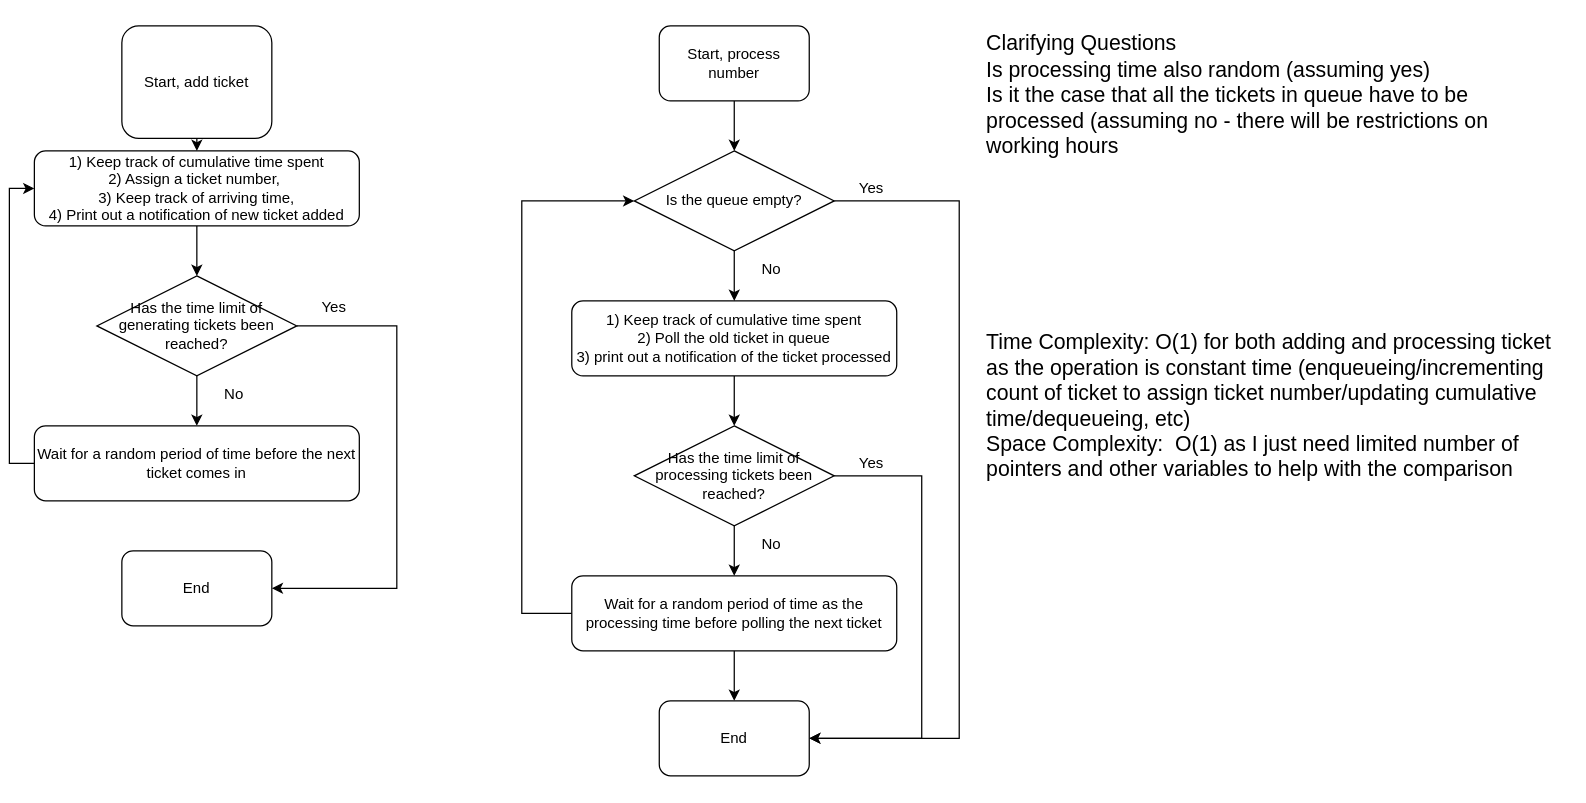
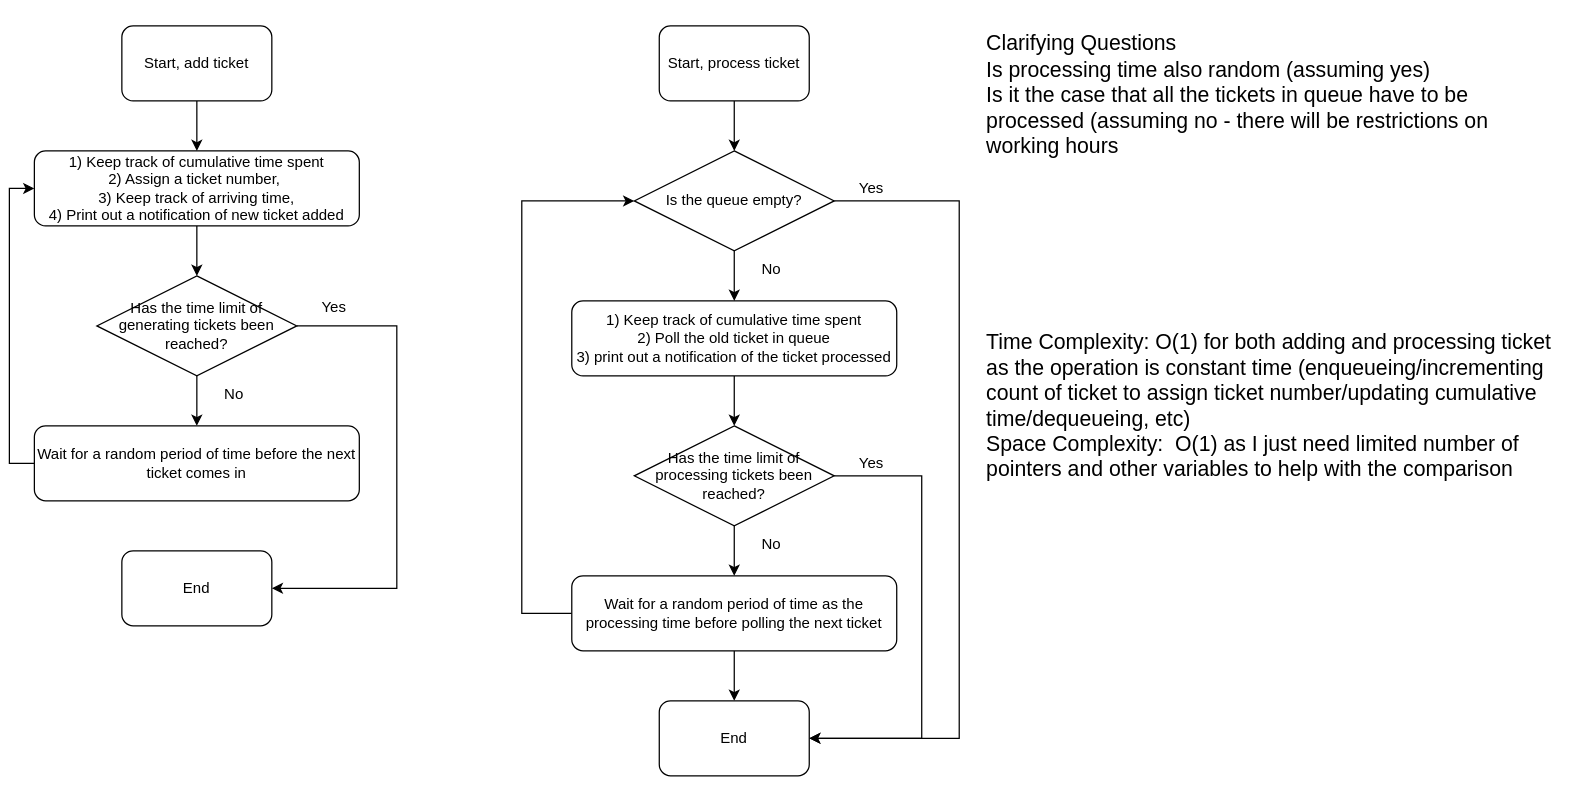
  <mxCell id="0" />
  <mxCell id="1" parent="0" />
  <mxCell id="2" style="edgeStyle=orthogonalEdgeStyle;rounded=0;orthogonalLoop=1;jettySize=auto;html=1;exitX=0.5;exitY=1;exitDx=0;exitDy=0;entryX=0.5;entryY=0;entryDx=0;entryDy=0;" edge="1" parent="1" source="3"><mxGeometry relative="1" as="geometry"><mxPoint x="150" y="120" as="targetPoint" /></mxGeometry></mxCell>
- <mxCell id="3" value="Start, add ticket" style="rounded=1;whiteSpace=wrap;html=1;" vertex="1" parent="1"><mxGeometry x="90" y="20" width="120" height="90" as="geometry" /></mxCell>
+ <mxCell id="3" value="Start, add ticket" style="rounded=1;whiteSpace=wrap;html=1;" vertex="1" parent="1"><mxGeometry x="90" y="20" width="120" height="60" as="geometry" /></mxCell>
  <mxCell id="4" value="&lt;font style=&quot;font-size: 17px;&quot;&gt;Clarifying Questions&lt;/font&gt;&lt;div style=&quot;&quot;&gt;&lt;span style=&quot;background-color: initial; font-size: 17px;&quot;&gt;Is processing time also random (assuming yes)&lt;/span&gt;&lt;/div&gt;&lt;div style=&quot;&quot;&gt;&lt;span style=&quot;background-color: initial; font-size: 17px;&quot;&gt;Is it the case that all the tickets in queue have to be processed (assuming no - there will be restrictions on working hours&lt;/span&gt;&lt;/div&gt;&lt;div style=&quot;&quot;&gt;&lt;span style=&quot;font-size: 0px; color: rgba(0, 0, 0, 0); font-family: monospace; text-wrap: nowrap; background-color: initial;&quot;&gt;Does3CmxGraphModel%3E%3Croot%3E%3CmxCell%20id%3D%220%22%2F%3E%3CmxCell%20id%3D%221%22%20parent%3D%220%22%2F%3E%3CmxCell%20id%3D%222%22%20value%3D%22%26lt%3Bspan%20style%3D%26quot%3Bfont-size%3A%2017px%3B%26quot%3B%26gt%3BTime%20Complexity%3A%20O(n)%20as%20we%20traverse%20through%20the%20list%26lt%3B%2Fspan%26gt%3B%26lt%3Bdiv%26gt%3B%26lt%3Bspan%20style%3D%26quot%3Bfont-size%3A%2017px%3B%26quot%3B%26gt%3BSpace%20Complexity%3A%26amp%3Bnbsp%3B%20O(1)%20as%20I%20just%20need%20three%20pointers%20(prev%2Fcurrent%2Fnext)%26lt%3Bbr%26gt%3B%26lt%3B%2Fspan%26gt%3B%26lt%3B%2Fdiv%26gt%3B%22%20style%3D%22text%3Bhtml%3D1%3Balign%3Dleft%3BverticalAlign%3Dmiddle%3BwhiteSpace%3Dwrap%3Brounded%3D0%3B%22%20vertex%3D%221%22%20parent%3D%221%22%3E%3CmxGeometry%20x%3D%2252%22%20y%3D%22680%22%20width%3D%22460%22%20height%3D%2285%22%20as%3D%22geometry%22%2F%3E%3C%2FmxCell%3E%3C%2Froot%3E%3C%2FmxGraphModel%3E&lt;/span&gt;&lt;/div&gt;" style="text;html=1;align=left;verticalAlign=middle;whiteSpace=wrap;rounded=0;" vertex="1" parent="1"><mxGeometry x="780" y="40" width="460" height="85" as="geometry" /></mxCell>
  <mxCell id="5" value="&lt;span style=&quot;font-size: 17px;&quot;&gt;Time Complexity: O(1) for both adding and processing ticket as the operation is constant time (enqueueing/incrementing count of ticket to assign ticket number/updating cumulative time/dequeueing, etc)&amp;nbsp;&lt;/span&gt;&lt;div&gt;&lt;span style=&quot;font-size: 17px;&quot;&gt;Space Complexity:&amp;nbsp; O(1) as I just need limited number of pointers and other variables to help with the comparison&lt;br&gt;&lt;/span&gt;&lt;/div&gt;" style="text;html=1;align=left;verticalAlign=middle;whiteSpace=wrap;rounded=0;" vertex="1" parent="1"><mxGeometry x="780" y="270" width="460" height="110" as="geometry" /></mxCell>
  <mxCell id="6" value="" style="edgeStyle=orthogonalEdgeStyle;rounded=0;orthogonalLoop=1;jettySize=auto;html=1;" edge="1" parent="1" source="7" target="10"><mxGeometry relative="1" as="geometry" /></mxCell>
  <mxCell id="7" value="&lt;span style=&quot;background-color: initial;&quot;&gt;1) Keep track of cumulative time spent&lt;/span&gt;&lt;div&gt;&lt;div&gt;2) Assign a ticket number,&amp;nbsp;&lt;/div&gt;&lt;div&gt;3) Keep track of arriving time,&lt;/div&gt;&lt;div&gt;4) Print out a notification of new ticket added&lt;/div&gt;&lt;/div&gt;" style="rounded=1;whiteSpace=wrap;html=1;" vertex="1" parent="1"><mxGeometry x="20" y="120" width="260" height="60" as="geometry" /></mxCell>
  <mxCell id="8" value="" style="edgeStyle=orthogonalEdgeStyle;rounded=0;orthogonalLoop=1;jettySize=auto;html=1;" edge="1" parent="1" source="10" target="12"><mxGeometry relative="1" as="geometry" /></mxCell>
  <mxCell id="9" style="edgeStyle=orthogonalEdgeStyle;rounded=0;orthogonalLoop=1;jettySize=auto;html=1;exitX=1;exitY=0.5;exitDx=0;exitDy=0;entryX=1;entryY=0.5;entryDx=0;entryDy=0;" edge="1" parent="1" source="10" target="13"><mxGeometry relative="1" as="geometry"><Array as="points"><mxPoint x="310" y="260" /><mxPoint x="310" y="470" /></Array></mxGeometry></mxCell>
  <mxCell id="10" value="Has the time limit of generating tickets been reached?" style="rhombus;whiteSpace=wrap;html=1;" vertex="1" parent="1"><mxGeometry x="70" y="220" width="160" height="80" as="geometry" /></mxCell>
  <mxCell id="11" style="edgeStyle=orthogonalEdgeStyle;rounded=0;orthogonalLoop=1;jettySize=auto;html=1;exitX=0;exitY=0.5;exitDx=0;exitDy=0;entryX=0;entryY=0.5;entryDx=0;entryDy=0;" edge="1" parent="1" source="12" target="7"><mxGeometry relative="1" as="geometry" /></mxCell>
  <mxCell id="12" value="Wait for a random period of time before the next ticket comes in" style="rounded=1;whiteSpace=wrap;html=1;" vertex="1" parent="1"><mxGeometry x="20" y="340" width="260" height="60" as="geometry" /></mxCell>
  <mxCell id="13" value="End" style="rounded=1;whiteSpace=wrap;html=1;" vertex="1" parent="1"><mxGeometry x="90" y="440" width="120" height="60" as="geometry" /></mxCell>
  <mxCell id="14" value="Yes" style="text;html=1;align=center;verticalAlign=middle;whiteSpace=wrap;rounded=0;" vertex="1" parent="1"><mxGeometry x="230" y="230" width="60" height="30" as="geometry" /></mxCell>
  <mxCell id="15" value="No" style="text;html=1;align=center;verticalAlign=middle;whiteSpace=wrap;rounded=0;" vertex="1" parent="1"><mxGeometry x="150" y="300" width="60" height="30" as="geometry" /></mxCell>
  <mxCell id="16" style="edgeStyle=orthogonalEdgeStyle;rounded=0;orthogonalLoop=1;jettySize=auto;html=1;exitX=0.5;exitY=1;exitDx=0;exitDy=0;entryX=0.5;entryY=0;entryDx=0;entryDy=0;" edge="1" parent="1" source="17"><mxGeometry relative="1" as="geometry"><mxPoint x="580" y="120" as="targetPoint" /></mxGeometry></mxCell>
- <mxCell id="17" value="Start, process number" style="rounded=1;whiteSpace=wrap;html=1;" vertex="1" parent="1"><mxGeometry x="520" y="20" width="120" height="60" as="geometry" /></mxCell>
+ <mxCell id="17" value="Start, process ticket" style="rounded=1;whiteSpace=wrap;html=1;" vertex="1" parent="1"><mxGeometry x="520" y="20" width="120" height="60" as="geometry" /></mxCell>
  <mxCell id="18" value="" style="edgeStyle=orthogonalEdgeStyle;rounded=0;orthogonalLoop=1;jettySize=auto;html=1;" edge="1" parent="1" source="20" target="29"><mxGeometry relative="1" as="geometry" /></mxCell>
  <mxCell id="19" style="edgeStyle=orthogonalEdgeStyle;rounded=0;orthogonalLoop=1;jettySize=auto;html=1;exitX=0;exitY=0.5;exitDx=0;exitDy=0;entryX=0;entryY=0.5;entryDx=0;entryDy=0;" edge="1" parent="1" source="20" target="22"><mxGeometry relative="1" as="geometry"><Array as="points"><mxPoint x="410" y="490" /><mxPoint x="410" y="160" /></Array></mxGeometry></mxCell>
  <mxCell id="20" value="Wait for a random period of time as the processing time before polling the next ticket" style="rounded=1;whiteSpace=wrap;html=1;" vertex="1" parent="1"><mxGeometry x="450" y="460" width="260" height="60" as="geometry" /></mxCell>
  <mxCell id="21" value="" style="edgeStyle=orthogonalEdgeStyle;rounded=0;orthogonalLoop=1;jettySize=auto;html=1;" edge="1" parent="1" source="22" target="24"><mxGeometry relative="1" as="geometry" /></mxCell>
  <mxCell id="22" value="Is the queue empty?" style="rhombus;whiteSpace=wrap;html=1;" vertex="1" parent="1"><mxGeometry x="500" y="120" width="160" height="80" as="geometry" /></mxCell>
  <mxCell id="23" value="" style="edgeStyle=orthogonalEdgeStyle;rounded=0;orthogonalLoop=1;jettySize=auto;html=1;" edge="1" parent="1" source="24" target="28"><mxGeometry relative="1" as="geometry" /></mxCell>
  <mxCell id="24" value="&lt;span style=&quot;background-color: initial;&quot;&gt;1) Keep track of cumulative time spent&lt;/span&gt;&lt;div&gt;&lt;div&gt;2) Poll the old ticket in queue&lt;/div&gt;&lt;div&gt;3) print out a notification of the ticket processed&lt;/div&gt;&lt;/div&gt;" style="rounded=1;whiteSpace=wrap;html=1;" vertex="1" parent="1"><mxGeometry x="450" y="240" width="260" height="60" as="geometry" /></mxCell>
  <mxCell id="25" value="No" style="text;html=1;align=center;verticalAlign=middle;whiteSpace=wrap;rounded=0;" vertex="1" parent="1"><mxGeometry x="580" y="200" width="60" height="30" as="geometry" /></mxCell>
  <mxCell id="26" value="" style="edgeStyle=orthogonalEdgeStyle;rounded=0;orthogonalLoop=1;jettySize=auto;html=1;" edge="1" parent="1" source="28" target="20"><mxGeometry relative="1" as="geometry" /></mxCell>
  <mxCell id="27" style="edgeStyle=orthogonalEdgeStyle;rounded=0;orthogonalLoop=1;jettySize=auto;html=1;exitX=1;exitY=0.5;exitDx=0;exitDy=0;entryX=1;entryY=0.5;entryDx=0;entryDy=0;" edge="1" parent="1" source="28" target="29"><mxGeometry relative="1" as="geometry"><Array as="points"><mxPoint x="730" y="380" /><mxPoint x="730" y="590" /></Array></mxGeometry></mxCell>
  <mxCell id="28" value="Has the time limit of processing tickets been reached?" style="rhombus;whiteSpace=wrap;html=1;" vertex="1" parent="1"><mxGeometry x="500" y="340" width="160" height="80" as="geometry" /></mxCell>
  <mxCell id="29" value="End" style="rounded=1;whiteSpace=wrap;html=1;" vertex="1" parent="1"><mxGeometry x="520" y="560" width="120" height="60" as="geometry" /></mxCell>
  <mxCell id="30" value="No" style="text;html=1;align=center;verticalAlign=middle;whiteSpace=wrap;rounded=0;" vertex="1" parent="1"><mxGeometry x="580" y="420" width="60" height="30" as="geometry" /></mxCell>
  <mxCell id="31" value="" style="endArrow=classic;html=1;rounded=0;entryX=1;entryY=0.5;entryDx=0;entryDy=0;exitX=1;exitY=0.5;exitDx=0;exitDy=0;" edge="1" parent="1" source="22" target="29"><mxGeometry width="50" height="50" relative="1" as="geometry"><mxPoint x="670" y="170" as="sourcePoint" /><mxPoint x="360" y="340" as="targetPoint" /><Array as="points"><mxPoint x="760" y="160" /><mxPoint x="760" y="370" /><mxPoint x="760" y="590" /></Array></mxGeometry></mxCell>
  <mxCell id="32" value="Yes" style="text;html=1;align=center;verticalAlign=middle;whiteSpace=wrap;rounded=0;" vertex="1" parent="1"><mxGeometry x="660" y="135" width="60" height="30" as="geometry" /></mxCell>
  <mxCell id="33" value="Yes" style="text;html=1;align=center;verticalAlign=middle;whiteSpace=wrap;rounded=0;" vertex="1" parent="1"><mxGeometry x="660" y="355" width="60" height="30" as="geometry" /></mxCell>
